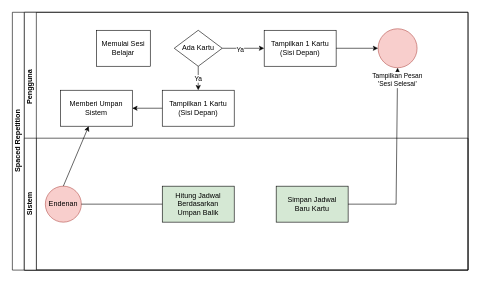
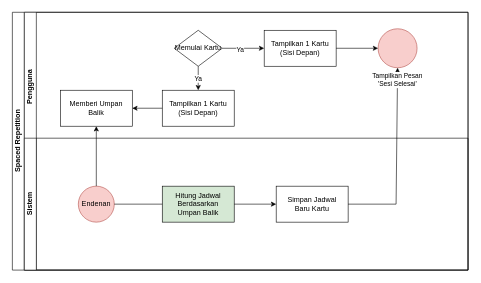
  <mxCell id="0" />
  <mxCell id="1" parent="0" />
  <mxCell id="2" value="Spaced Repetition" style="swimlane;html=1;childLayout=stackLayout;resizeParent=1;resizeParentMax=0;horizontal=0;startSize=20;horizontalStack=0;" parent="1" vertex="1"><mxGeometry x="20" y="20" width="760" height="430" as="geometry" /></mxCell>
  <mxCell id="3" value="Pengguna" style="swimlane;html=1;startSize=20;horizontal=0;align=center;spacingRight=-180;" parent="2" vertex="1"><mxGeometry x="20" width="740" height="430" as="geometry" /></mxCell>
- <mxCell id="4" value="Memulai Sesi&lt;div&gt;Belajar&lt;/div&gt;" style="rounded=0;whiteSpace=wrap;html=1;fontFamily=Helvetica;fontSize=12;fontColor=#000000;align=center;" parent="3" vertex="1"><mxGeometry x="120" y="30" width="90" height="60" as="geometry" /></mxCell>
- <mxCell id="5" value="Ada Kartu" style="rhombus;whiteSpace=wrap;html=1;fontFamily=Helvetica;fontSize=12;fontColor=#000000;align=center;" parent="3" vertex="1"><mxGeometry x="250" y="30" width="80" height="60" as="geometry" /></mxCell>
+ <mxCell id="5" value="Memulai Kartu" style="rhombus;whiteSpace=wrap;html=1;fontFamily=Helvetica;fontSize=12;fontColor=#000000;align=center;" parent="3" vertex="1"><mxGeometry x="250" y="30" width="80" height="60" as="geometry" /></mxCell>
  <mxCell id="6" value="Sistem" style="swimlane;html=1;startSize=20;horizontal=0;" parent="3" vertex="1"><mxGeometry y="210" width="740" height="220" as="geometry" /></mxCell>
- <mxCell id="7" value="Endenan" style="ellipse;whiteSpace=wrap;html=1;aspect=fixed;fillColor=#f8cecc;strokeColor=#b85450;" vertex="1" parent="6"><mxGeometry x="35" y="80" width="60" height="60" as="geometry" /></mxCell>
- <mxCell id="8" value="Simpan Jadwal&lt;div&gt;Baru Kartu&lt;/div&gt;" style="rounded=0;whiteSpace=wrap;html=1;fillColor=#d5e8d4;" vertex="1" parent="6"><mxGeometry x="420" y="80" width="120" height="60" as="geometry" /></mxCell>
+ <mxCell id="7" value="Endenan" style="ellipse;whiteSpace=wrap;html=1;aspect=fixed;fillColor=#f8cecc;strokeColor=#b85450;" vertex="1" parent="6"><mxGeometry x="90" y="80" width="60" height="60" as="geometry" /></mxCell>
+ <mxCell id="8" value="Simpan Jadwal&lt;div&gt;Baru Kartu&lt;/div&gt;" style="rounded=0;whiteSpace=wrap;html=1;" vertex="1" parent="6"><mxGeometry x="420" y="80" width="120" height="60" as="geometry" /></mxCell>
  <mxCell id="9" value="Hitung Jadwal&lt;div&gt;Berdasarkan&lt;/div&gt;&lt;div&gt;Umpan Balik&lt;/div&gt;" style="rounded=0;whiteSpace=wrap;html=1;fillColor=#d5e8d4;" vertex="1" parent="6"><mxGeometry x="230" y="80" width="120" height="60" as="geometry" /></mxCell>
  <mxCell id="10" value="" style="endArrow=none;html=1;rounded=0;exitX=1;exitY=0.5;exitDx=0;exitDy=0;entryX=0;entryY=0.5;entryDx=0;entryDy=0;" edge="1" parent="6" source="7" target="9"><mxGeometry width="50" height="50" relative="1" as="geometry"><mxPoint x="330" y="100" as="sourcePoint" /><mxPoint x="380" y="50" as="targetPoint" /></mxGeometry></mxCell>
+ <mxCell id="11" value="" style="endArrow=classic;html=1;rounded=0;exitX=1;exitY=0.5;exitDx=0;exitDy=0;entryX=0;entryY=0.5;entryDx=0;entryDy=0;" edge="1" parent="6" source="9" target="8"><mxGeometry width="50" height="50" relative="1" as="geometry"><mxPoint x="330" y="100" as="sourcePoint" /><mxPoint x="380" y="50" as="targetPoint" /></mxGeometry></mxCell>
  <mxCell id="12" value="Tampilkan 1 Kartu&lt;div&gt;(Sisi Depan)&lt;/div&gt;" style="rounded=0;whiteSpace=wrap;html=1;" vertex="1" parent="3"><mxGeometry x="400" y="30" width="120" height="60" as="geometry" /></mxCell>
  <mxCell id="13" value="" style="endArrow=classic;html=1;rounded=0;exitX=1;exitY=0.5;exitDx=0;exitDy=0;entryX=0;entryY=0.5;entryDx=0;entryDy=0;" edge="1" parent="3" source="5" target="12"><mxGeometry width="50" height="50" relative="1" as="geometry"><mxPoint x="330" y="310" as="sourcePoint" /><mxPoint x="380" y="260" as="targetPoint" /></mxGeometry></mxCell>
  <mxCell id="14" value="Ya" style="edgeLabel;html=1;align=center;verticalAlign=middle;resizable=0;points=[];" vertex="1" connectable="0" parent="13"><mxGeometry x="-0.171" y="-1" relative="1" as="geometry"><mxPoint as="offset" /></mxGeometry></mxCell>
  <mxCell id="15" value="" style="ellipse;whiteSpace=wrap;html=1;aspect=fixed;fillColor=#f8cecc;strokeColor=#b85450;" vertex="1" parent="3"><mxGeometry x="590" y="27.5" width="65" height="65" as="geometry" /></mxCell>
  <mxCell id="16" value="" style="endArrow=classic;html=1;rounded=0;exitX=1;exitY=0.5;exitDx=0;exitDy=0;entryX=0;entryY=0.5;entryDx=0;entryDy=0;" edge="1" parent="3" source="12" target="15"><mxGeometry width="50" height="50" relative="1" as="geometry"><mxPoint x="330" y="310" as="sourcePoint" /><mxPoint x="380" y="260" as="targetPoint" /></mxGeometry></mxCell>
  <mxCell id="17" value="Tampilkan 1 Kartu&lt;div&gt;(Sisi Depan)&lt;/div&gt;" style="rounded=0;whiteSpace=wrap;html=1;" vertex="1" parent="3"><mxGeometry x="230" y="130" width="120" height="60" as="geometry" /></mxCell>
  <mxCell id="18" value="" style="endArrow=classic;html=1;rounded=0;exitX=0.5;exitY=1;exitDx=0;exitDy=0;entryX=0.5;entryY=0;entryDx=0;entryDy=0;" edge="1" parent="3" source="5" target="17"><mxGeometry width="50" height="50" relative="1" as="geometry"><mxPoint x="330" y="310" as="sourcePoint" /><mxPoint x="380" y="260" as="targetPoint" /></mxGeometry></mxCell>
  <mxCell id="19" value="Ya" style="edgeLabel;html=1;align=center;verticalAlign=middle;resizable=0;points=[];" vertex="1" connectable="0" parent="18"><mxGeometry x="0.017" y="-1" relative="1" as="geometry"><mxPoint as="offset" /></mxGeometry></mxCell>
- <mxCell id="20" value="Memberi Umpan&lt;div&gt;Sistem&lt;/div&gt;" style="rounded=0;whiteSpace=wrap;html=1;" vertex="1" parent="3"><mxGeometry x="60" y="130" width="120" height="60" as="geometry" /></mxCell>
+ <mxCell id="20" value="Memberi Umpan&lt;div&gt;Balik&lt;/div&gt;" style="rounded=0;whiteSpace=wrap;html=1;" vertex="1" parent="3"><mxGeometry x="60" y="130" width="120" height="60" as="geometry" /></mxCell>
  <mxCell id="21" value="" style="endArrow=classic;html=1;rounded=0;exitX=0;exitY=0.5;exitDx=0;exitDy=0;entryX=1;entryY=0.5;entryDx=0;entryDy=0;" edge="1" parent="3" source="17" target="20"><mxGeometry width="50" height="50" relative="1" as="geometry"><mxPoint x="330" y="310" as="sourcePoint" /><mxPoint x="380" y="260" as="targetPoint" /></mxGeometry></mxCell>
  <mxCell id="22" value="" style="endArrow=classic;html=1;rounded=0;exitX=0.5;exitY=0;exitDx=0;exitDy=0;" edge="1" parent="3" source="7" target="20"><mxGeometry width="50" height="50" relative="1" as="geometry"><mxPoint x="330" y="310" as="sourcePoint" /><mxPoint x="380" y="260" as="targetPoint" /></mxGeometry></mxCell>
  <mxCell id="23" value="" style="endArrow=classic;html=1;rounded=0;exitX=1;exitY=0.5;exitDx=0;exitDy=0;entryX=0.5;entryY=1;entryDx=0;entryDy=0;" edge="1" parent="3" source="8" target="15"><mxGeometry width="50" height="50" relative="1" as="geometry"><mxPoint x="330" y="310" as="sourcePoint" /><mxPoint x="380" y="260" as="targetPoint" /><Array as="points"><mxPoint x="620" y="320" /></Array></mxGeometry></mxCell>
  <mxCell id="24" value="Tampilkan Pesan&lt;div&gt;'Sesi Selesai'&lt;/div&gt;" style="edgeLabel;html=1;align=center;verticalAlign=middle;resizable=0;points=[];" vertex="1" connectable="0" parent="23"><mxGeometry x="0.872" y="1" relative="1" as="geometry"><mxPoint as="offset" /></mxGeometry></mxCell>
